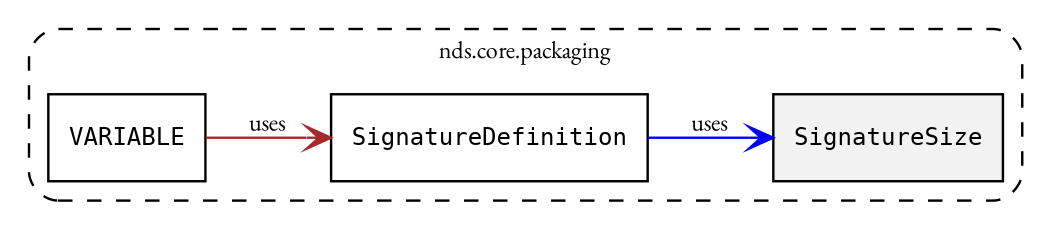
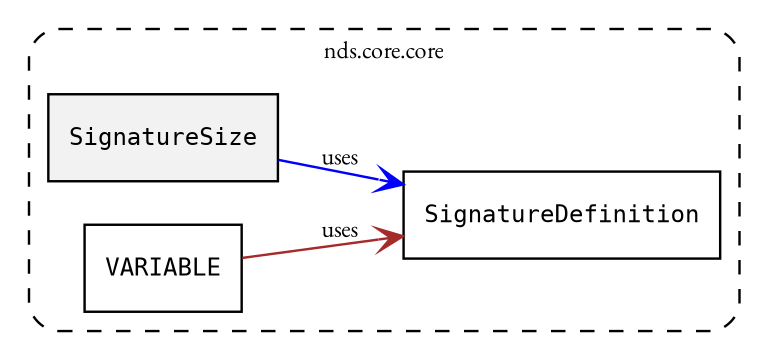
  digraph {
    fontname="EB Garamond"
    fontsize=10
    rankdir=LR
    node [fontname="EB Garamond" fontsize=10 shape=box]
    edge [arrowhead=vee fontname="EB Garamond" fontsize=10]
    n1 [fillcolor="#0000000D" label=<<font face="monospace"><table align="center" border="0" cellspacing="0" cellpadding="0"><tr><td href="../../../content/packages/nds.core.packaging.html#Subtype-SignatureSize" title="Subtype defined in nds.core.packaging">SignatureSize</td></tr></table></font>> style=filled]
    n2 [label=<<font face="monospace"><table align="center" border="0" cellspacing="0" cellpadding="0"><tr><td href="../../../content/packages/nds.core.packaging.html#Structure-SignatureDefinition" title="Structure defined in nds.core.packaging">SignatureDefinition</td></tr></table></font>>]
    n3 [label=<<font face="monospace"><table align="center" border="0" cellspacing="0" cellpadding="0"><tr><td href="../../../content/packages/nds.core.packaging.html#Constant-VARIABLE" title="Constant defined in nds.core.packaging">VARIABLE</td></tr></table></font>>]
    subgraph cluster_1 {
-     label="nds.core.packaging"
+     label="nds.core.core"
      style="dashed, rounded"
      n1
      n2
      n3
    }
-   n2 -> n1 [color=blue label=uses]
+   n1 -> n2 [color=blue label=uses]
    n3 -> n2 [color=brown label=uses]
  }
